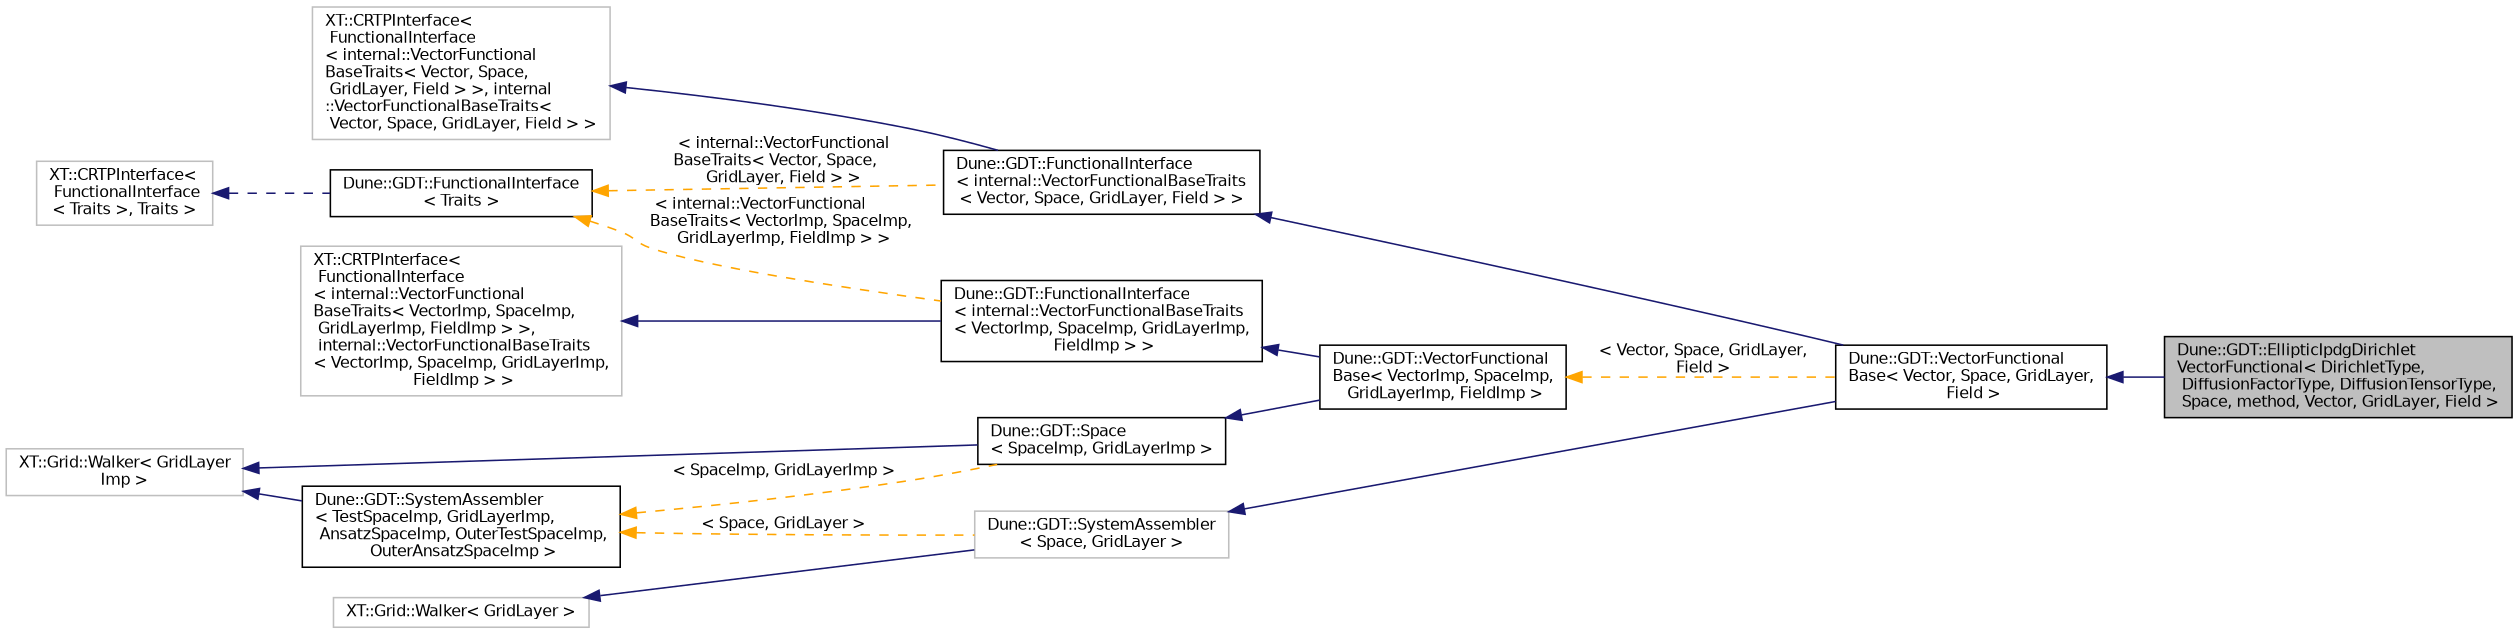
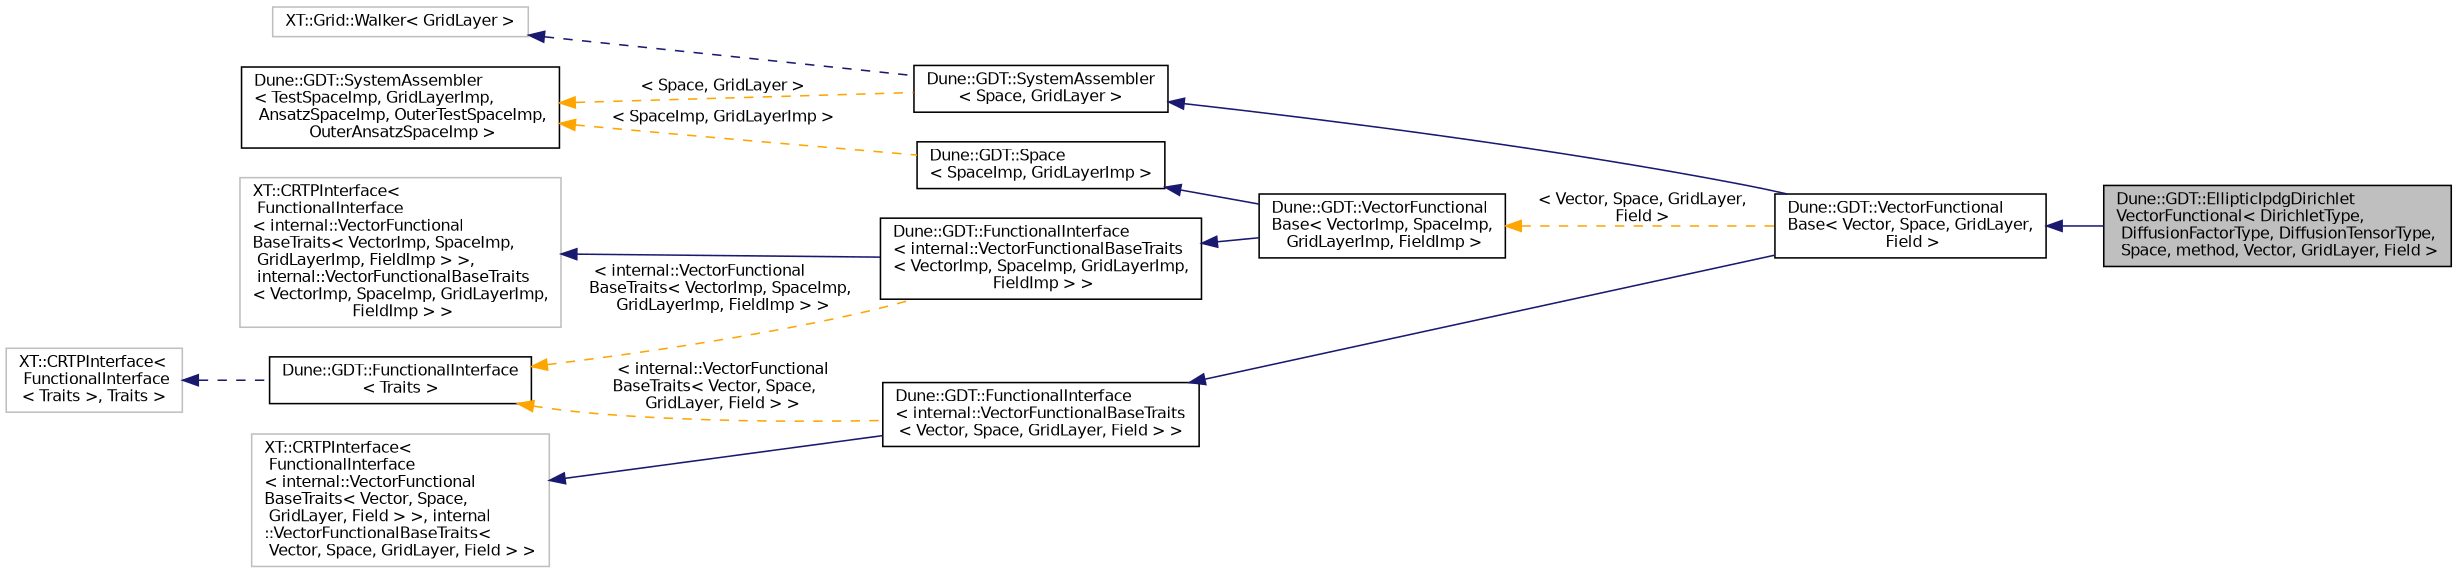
  digraph {
    rankdir=LR
    node [color=black fillcolor=white fontname=Helvetica fontsize=10 shape=record style=filled]
    edge [color=midnightblue dir=back fontname=Helvetica fontsize=10 labelfontname=Helvetica labelfontsize=10 style=solid]
    n1 [fillcolor=grey75 fontcolor=black height=0.2 label="Dune::GDT::EllipticIpdgDirichlet\lVectorFunctional\< DirichletType,\l DiffusionFactorType, DiffusionTensorType,\l Space, method, Vector, GridLayer, Field \>" width=0.4]
    n2 [height=0.2 label="Dune::GDT::VectorFunctional\lBase\< Vector, Space, GridLayer,\l Field \>" width=0.4]
    n3 [height=0.2 label="Dune::GDT::FunctionalInterface\l\< internal::VectorFunctionalBaseTraits\l\< Vector, Space, GridLayer, Field \> \>" width=0.4]
    n4 [color=grey75 height=0.2 label="XT::CRTPInterface\<\l FunctionalInterface\l\< internal::VectorFunctional\lBaseTraits\< Vector, Space,\l GridLayer, Field \> \>, internal\l::VectorFunctionalBaseTraits\<\l Vector, Space, GridLayer, Field \> \>" width=0.4]
    n5 [height=0.2 label="Dune::GDT::FunctionalInterface\l\< Traits \>" width=0.4]
    n6 [height=0.2 label="Dune::GDT::FunctionalInterface\l\< internal::VectorFunctionalBaseTraits\l\< VectorImp, SpaceImp, GridLayerImp,\l FieldImp \> \>" width=0.4]
    n7 [height=0.2 label="Dune::GDT::VectorFunctional\lBase\< VectorImp, SpaceImp,\l GridLayerImp, FieldImp \>" width=0.4]
    n8 [color=grey75 height=0.2 label="XT::CRTPInterface\<\l FunctionalInterface\l\< Traits \>, Traits \>" width=0.4]
-   n9 [color=grey75 height=0.2 label="Dune::GDT::SystemAssembler\l\< Space, GridLayer \>" width=0.4]
+   n9 [height=0.2 label="Dune::GDT::SystemAssembler\l\< Space, GridLayer \>" width=0.4]
    n10 [color=grey75 height=0.2 label="XT::Grid::Walker\< GridLayer \>" width=0.4]
    n11 [height=0.2 label="Dune::GDT::SystemAssembler\l\< TestSpaceImp, GridLayerImp,\l AnsatzSpaceImp, OuterTestSpaceImp,\l OuterAnsatzSpaceImp \>" width=0.4]
    n12 [height=0.2 label="Dune::GDT::Space\l\< SpaceImp, GridLayerImp \>" width=0.4]
-   n13 [color=grey75 height=0.2 label="XT::Grid::Walker\< GridLayer\lImp \>" width=0.4]
    n14 [color=grey75 height=0.2 label="XT::CRTPInterface\<\l FunctionalInterface\l\< internal::VectorFunctional\lBaseTraits\< VectorImp, SpaceImp,\l GridLayerImp, FieldImp \> \>,\l internal::VectorFunctionalBaseTraits\l\< VectorImp, SpaceImp, GridLayerImp,\l FieldImp \> \>" width=0.4]
    n2 -> n1
    n3 -> n2
    n4 -> n3
    n5 -> n3 [color=orange label=" \< internal::VectorFunctional\lBaseTraits\< Vector, Space,\l GridLayer, Field \> \>" style=dashed]
    n5 -> n6 [color=orange label=" \< internal::VectorFunctional\lBaseTraits\< VectorImp, SpaceImp,\l GridLayerImp, FieldImp \> \>" style=dashed]
    n6 -> n7
    n7 -> n2 [color=orange label=" \< Vector, Space, GridLayer,\l Field \>" style=dashed]
    n8 -> n5 [style=dashed]
    n9 -> n2
-   n10 -> n9
+   n10 -> n9 [style=dashed]
    n11 -> n9 [color=orange label=" \< Space, GridLayer \>" style=dashed]
    n11 -> n12 [color=orange label=" \< SpaceImp, GridLayerImp \>" style=dashed]
    n12 -> n7
-   n13 -> n11
-   n13 -> n12
    n14 -> n6
  }
